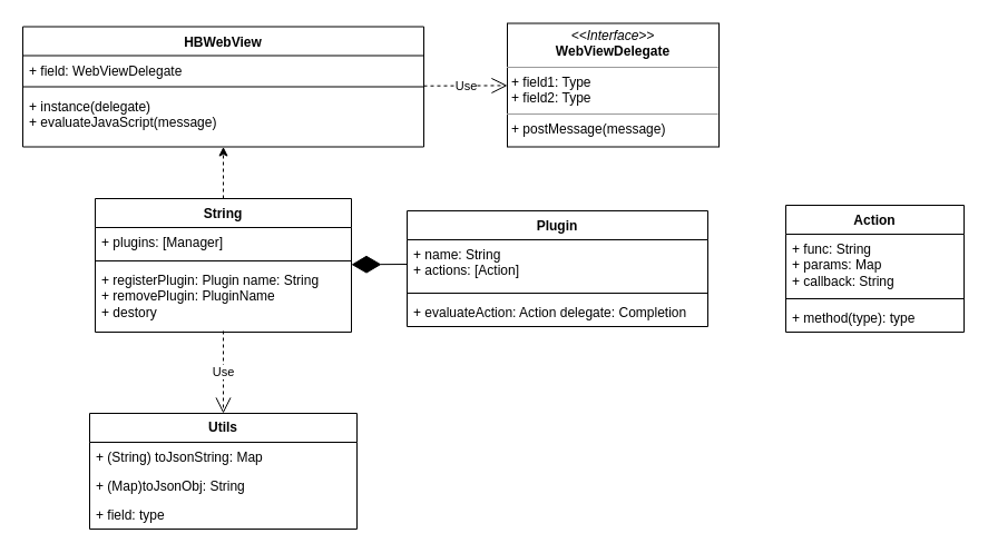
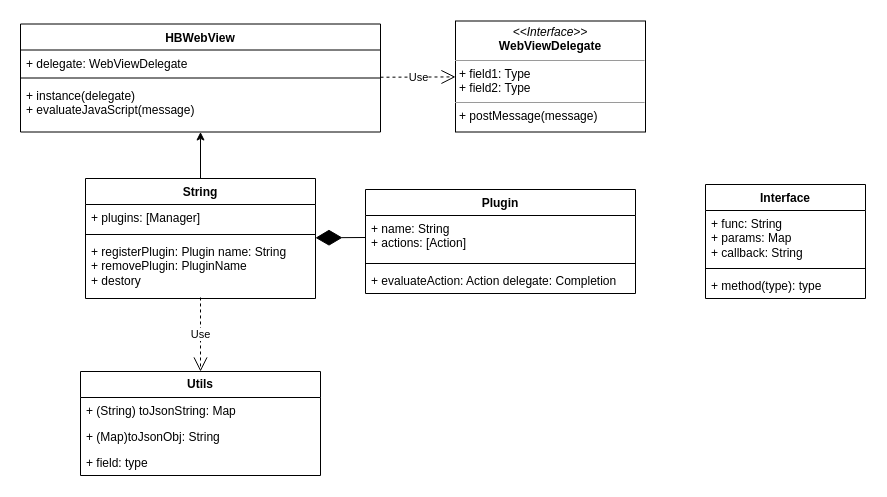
  <mxCell id="0" />
  <mxCell id="1" parent="0" />
  <mxCell id="2" value="&lt;b&gt;Utils&lt;/b&gt;" style="swimlane;fontStyle=0;childLayout=stackLayout;horizontal=1;startSize=26;fillColor=none;horizontalStack=0;resizeParent=1;resizeParentMax=0;resizeLast=0;collapsible=1;marginBottom=0;whiteSpace=wrap;html=1;" vertex="1" parent="1"><mxGeometry x="80" y="371" width="240" height="104" as="geometry" /></mxCell>
  <mxCell id="3" value="+ (String) toJsonString: Map" style="text;strokeColor=none;fillColor=none;align=left;verticalAlign=top;spacingLeft=4;spacingRight=4;overflow=hidden;rotatable=0;points=[[0,0.5],[1,0.5]];portConstraint=eastwest;whiteSpace=wrap;html=1;" vertex="1" parent="2"><mxGeometry y="26" width="240" height="26" as="geometry" /></mxCell>
  <mxCell id="4" value="+ (Map)toJsonObj: String" style="text;strokeColor=none;fillColor=none;align=left;verticalAlign=top;spacingLeft=4;spacingRight=4;overflow=hidden;rotatable=0;points=[[0,0.5],[1,0.5]];portConstraint=eastwest;whiteSpace=wrap;html=1;" vertex="1" parent="2"><mxGeometry y="52" width="240" height="26" as="geometry" /></mxCell>
  <mxCell id="5" value="+ field: type" style="text;strokeColor=none;fillColor=none;align=left;verticalAlign=top;spacingLeft=4;spacingRight=4;overflow=hidden;rotatable=0;points=[[0,0.5],[1,0.5]];portConstraint=eastwest;whiteSpace=wrap;html=1;" vertex="1" parent="2"><mxGeometry y="78" width="240" height="26" as="geometry" /></mxCell>
  <mxCell id="6" value="HBWebView" style="swimlane;fontStyle=1;align=center;verticalAlign=top;childLayout=stackLayout;horizontal=1;startSize=26;horizontalStack=0;resizeParent=1;resizeParentMax=0;resizeLast=0;collapsible=1;marginBottom=0;whiteSpace=wrap;html=1;" vertex="1" parent="1"><mxGeometry x="20" y="23.5" width="360" height="108" as="geometry" /></mxCell>
- <mxCell id="7" value="+ field: WebViewDelegate" style="text;strokeColor=none;fillColor=none;align=left;verticalAlign=top;spacingLeft=4;spacingRight=4;overflow=hidden;rotatable=0;points=[[0,0.5],[1,0.5]];portConstraint=eastwest;whiteSpace=wrap;html=1;" vertex="1" parent="6"><mxGeometry y="26" width="360" height="24" as="geometry" /></mxCell>
+ <mxCell id="7" value="+ delegate: WebViewDelegate" style="text;strokeColor=none;fillColor=none;align=left;verticalAlign=top;spacingLeft=4;spacingRight=4;overflow=hidden;rotatable=0;points=[[0,0.5],[1,0.5]];portConstraint=eastwest;whiteSpace=wrap;html=1;" vertex="1" parent="6"><mxGeometry y="26" width="360" height="24" as="geometry" /></mxCell>
  <mxCell id="8" value="" style="line;strokeWidth=1;fillColor=none;align=left;verticalAlign=middle;spacingTop=-1;spacingLeft=3;spacingRight=3;rotatable=0;labelPosition=right;points=[];portConstraint=eastwest;strokeColor=inherit;" vertex="1" parent="6"><mxGeometry y="50" width="360" height="8" as="geometry" /></mxCell>
  <mxCell id="9" value="+ instance(delegate)&lt;br&gt;+ evaluateJavaScript(message)" style="text;strokeColor=none;fillColor=none;align=left;verticalAlign=top;spacingLeft=4;spacingRight=4;overflow=hidden;rotatable=0;points=[[0,0.5],[1,0.5]];portConstraint=eastwest;whiteSpace=wrap;html=1;" vertex="1" parent="6"><mxGeometry y="58" width="360" height="50" as="geometry" /></mxCell>
  <mxCell id="10" value="Use" style="endArrow=open;endSize=12;dashed=1;html=1;rounded=0;" edge="1" parent="1" source="6" target="26"><mxGeometry width="160" relative="1" as="geometry"><mxPoint x="445" y="-19" as="sourcePoint" /><mxPoint x="475" y="60" as="targetPoint" /></mxGeometry></mxCell>
- <mxCell id="11" style="edgeStyle=orthogonalEdgeStyle;rounded=0;orthogonalLoop=1;jettySize=auto;html=1;exitX=0.5;exitY=0;exitDx=0;exitDy=0;dashed=1;" edge="1" parent="1" source="12" target="6"><mxGeometry relative="1" as="geometry" /></mxCell>
+ <mxCell id="11" style="edgeStyle=orthogonalEdgeStyle;rounded=0;orthogonalLoop=1;jettySize=auto;html=1;exitX=0.5;exitY=0;exitDx=0;exitDy=0;" edge="1" parent="1" source="12" target="6"><mxGeometry relative="1" as="geometry" /></mxCell>
  <mxCell id="12" value="String" style="swimlane;fontStyle=1;align=center;verticalAlign=top;childLayout=stackLayout;horizontal=1;startSize=26;horizontalStack=0;resizeParent=1;resizeParentMax=0;resizeLast=0;collapsible=1;marginBottom=0;whiteSpace=wrap;html=1;" vertex="1" parent="1"><mxGeometry x="85" y="178" width="230" height="120" as="geometry"><mxRectangle x="220" y="364" width="90" height="30" as="alternateBounds" /></mxGeometry></mxCell>
  <mxCell id="13" value="+ plugins: [Manager]" style="text;strokeColor=none;fillColor=none;align=left;verticalAlign=top;spacingLeft=4;spacingRight=4;overflow=hidden;rotatable=0;points=[[0,0.5],[1,0.5]];portConstraint=eastwest;whiteSpace=wrap;html=1;" vertex="1" parent="12"><mxGeometry y="26" width="230" height="26" as="geometry" /></mxCell>
  <mxCell id="14" value="" style="line;strokeWidth=1;fillColor=none;align=left;verticalAlign=middle;spacingTop=-1;spacingLeft=3;spacingRight=3;rotatable=0;labelPosition=right;points=[];portConstraint=eastwest;strokeColor=inherit;" vertex="1" parent="12"><mxGeometry y="52" width="230" height="8" as="geometry" /></mxCell>
  <mxCell id="15" value="+ registerPlugin: Plugin name: String&lt;br&gt;+ removePlugin: PluginName&lt;br&gt;+ destory" style="text;strokeColor=none;fillColor=none;align=left;verticalAlign=top;spacingLeft=4;spacingRight=4;overflow=hidden;rotatable=0;points=[[0,0.5],[1,0.5]];portConstraint=eastwest;whiteSpace=wrap;html=1;" vertex="1" parent="12"><mxGeometry y="60" width="230" height="60" as="geometry" /></mxCell>
  <mxCell id="16" value="Plugin" style="swimlane;fontStyle=1;align=center;verticalAlign=top;childLayout=stackLayout;horizontal=1;startSize=26;horizontalStack=0;resizeParent=1;resizeParentMax=0;resizeLast=0;collapsible=1;marginBottom=0;whiteSpace=wrap;html=1;" vertex="1" parent="1"><mxGeometry x="365" y="189" width="270" height="104" as="geometry" /></mxCell>
  <mxCell id="17" value="+ name: String&lt;br&gt;+ actions: [Action]&lt;br&gt;" style="text;strokeColor=none;fillColor=none;align=left;verticalAlign=top;spacingLeft=4;spacingRight=4;overflow=hidden;rotatable=0;points=[[0,0.5],[1,0.5]];portConstraint=eastwest;whiteSpace=wrap;html=1;" vertex="1" parent="16"><mxGeometry y="26" width="270" height="44" as="geometry" /></mxCell>
  <mxCell id="18" value="" style="line;strokeWidth=1;fillColor=none;align=left;verticalAlign=middle;spacingTop=-1;spacingLeft=3;spacingRight=3;rotatable=0;labelPosition=right;points=[];portConstraint=eastwest;strokeColor=inherit;" vertex="1" parent="16"><mxGeometry y="70" width="270" height="8" as="geometry" /></mxCell>
  <mxCell id="19" value="+ evaluateAction: Action delegate: Completion" style="text;strokeColor=none;fillColor=none;align=left;verticalAlign=top;spacingLeft=4;spacingRight=4;overflow=hidden;rotatable=0;points=[[0,0.5],[1,0.5]];portConstraint=eastwest;whiteSpace=wrap;html=1;" vertex="1" parent="16"><mxGeometry y="78" width="270" height="26" as="geometry" /></mxCell>
- <mxCell id="20" value="Action" style="swimlane;fontStyle=1;align=center;verticalAlign=top;childLayout=stackLayout;horizontal=1;startSize=26;horizontalStack=0;resizeParent=1;resizeParentMax=0;resizeLast=0;collapsible=1;marginBottom=0;whiteSpace=wrap;html=1;" vertex="1" parent="1"><mxGeometry x="705" y="184" width="160" height="114" as="geometry" /></mxCell>
+ <mxCell id="20" value="Interface" style="swimlane;fontStyle=1;align=center;verticalAlign=top;childLayout=stackLayout;horizontal=1;startSize=26;horizontalStack=0;resizeParent=1;resizeParentMax=0;resizeLast=0;collapsible=1;marginBottom=0;whiteSpace=wrap;html=1;" vertex="1" parent="1"><mxGeometry x="705" y="184" width="160" height="114" as="geometry" /></mxCell>
  <mxCell id="21" value="+ func: String&lt;br&gt;+ params: Map&lt;br&gt;+ callback: String" style="text;strokeColor=none;fillColor=none;align=left;verticalAlign=top;spacingLeft=4;spacingRight=4;overflow=hidden;rotatable=0;points=[[0,0.5],[1,0.5]];portConstraint=eastwest;whiteSpace=wrap;html=1;" vertex="1" parent="20"><mxGeometry y="26" width="160" height="54" as="geometry" /></mxCell>
  <mxCell id="22" value="" style="line;strokeWidth=1;fillColor=none;align=left;verticalAlign=middle;spacingTop=-1;spacingLeft=3;spacingRight=3;rotatable=0;labelPosition=right;points=[];portConstraint=eastwest;strokeColor=inherit;" vertex="1" parent="20"><mxGeometry y="80" width="160" height="8" as="geometry" /></mxCell>
  <mxCell id="23" value="+ method(type): type" style="text;strokeColor=none;fillColor=none;align=left;verticalAlign=top;spacingLeft=4;spacingRight=4;overflow=hidden;rotatable=0;points=[[0,0.5],[1,0.5]];portConstraint=eastwest;whiteSpace=wrap;html=1;" vertex="1" parent="20"><mxGeometry y="88" width="160" height="26" as="geometry" /></mxCell>
  <mxCell id="24" value="Use" style="endArrow=open;endSize=12;dashed=1;html=1;rounded=0;entryX=0.5;entryY=0;entryDx=0;entryDy=0;exitX=0.5;exitY=0.983;exitDx=0;exitDy=0;exitPerimeter=0;" edge="1" parent="1" source="15" target="2"><mxGeometry width="160" relative="1" as="geometry"><mxPoint x="-15" y="361" as="sourcePoint" /><mxPoint x="145" y="361" as="targetPoint" /></mxGeometry></mxCell>
  <mxCell id="25" value="" style="endArrow=diamondThin;endFill=1;endSize=24;html=1;rounded=0;exitX=0;exitY=0.5;exitDx=0;exitDy=0;" edge="1" parent="1" source="17" target="12"><mxGeometry width="160" relative="1" as="geometry"><mxPoint x="365" y="111" as="sourcePoint" /><mxPoint x="525" y="111" as="targetPoint" /></mxGeometry></mxCell>
  <mxCell id="26" value="&lt;p style=&quot;margin:0px;margin-top:4px;text-align:center;&quot;&gt;&lt;i&gt;&amp;lt;&amp;lt;Interface&amp;gt;&amp;gt;&lt;/i&gt;&lt;br&gt;&lt;b style=&quot;border-color: var(--border-color);&quot;&gt;WebViewDelegate&lt;/b&gt;&lt;br&gt;&lt;/p&gt;&lt;hr size=&quot;1&quot;&gt;&lt;p style=&quot;margin:0px;margin-left:4px;&quot;&gt;+ field1: Type&lt;br&gt;+ field2: Type&lt;/p&gt;&lt;hr size=&quot;1&quot;&gt;&lt;p style=&quot;margin:0px;margin-left:4px;&quot;&gt;+ postMessage(message)&lt;br&gt;&lt;/p&gt;" style="verticalAlign=top;align=left;overflow=fill;fontSize=12;fontFamily=Helvetica;html=1;whiteSpace=wrap;" vertex="1" parent="1"><mxGeometry x="455" y="20.5" width="190" height="111" as="geometry" /></mxCell>
